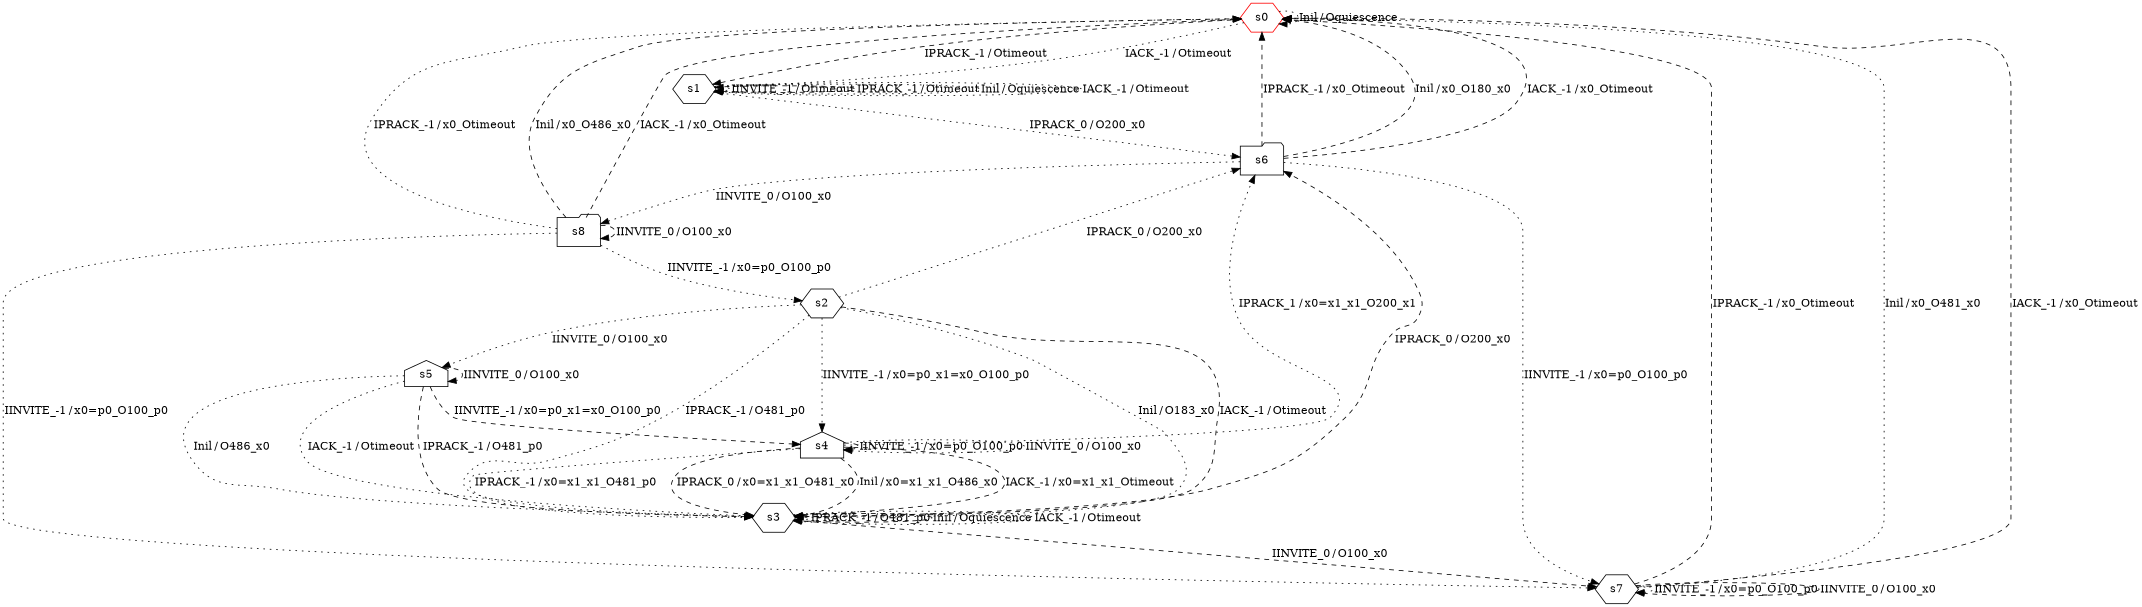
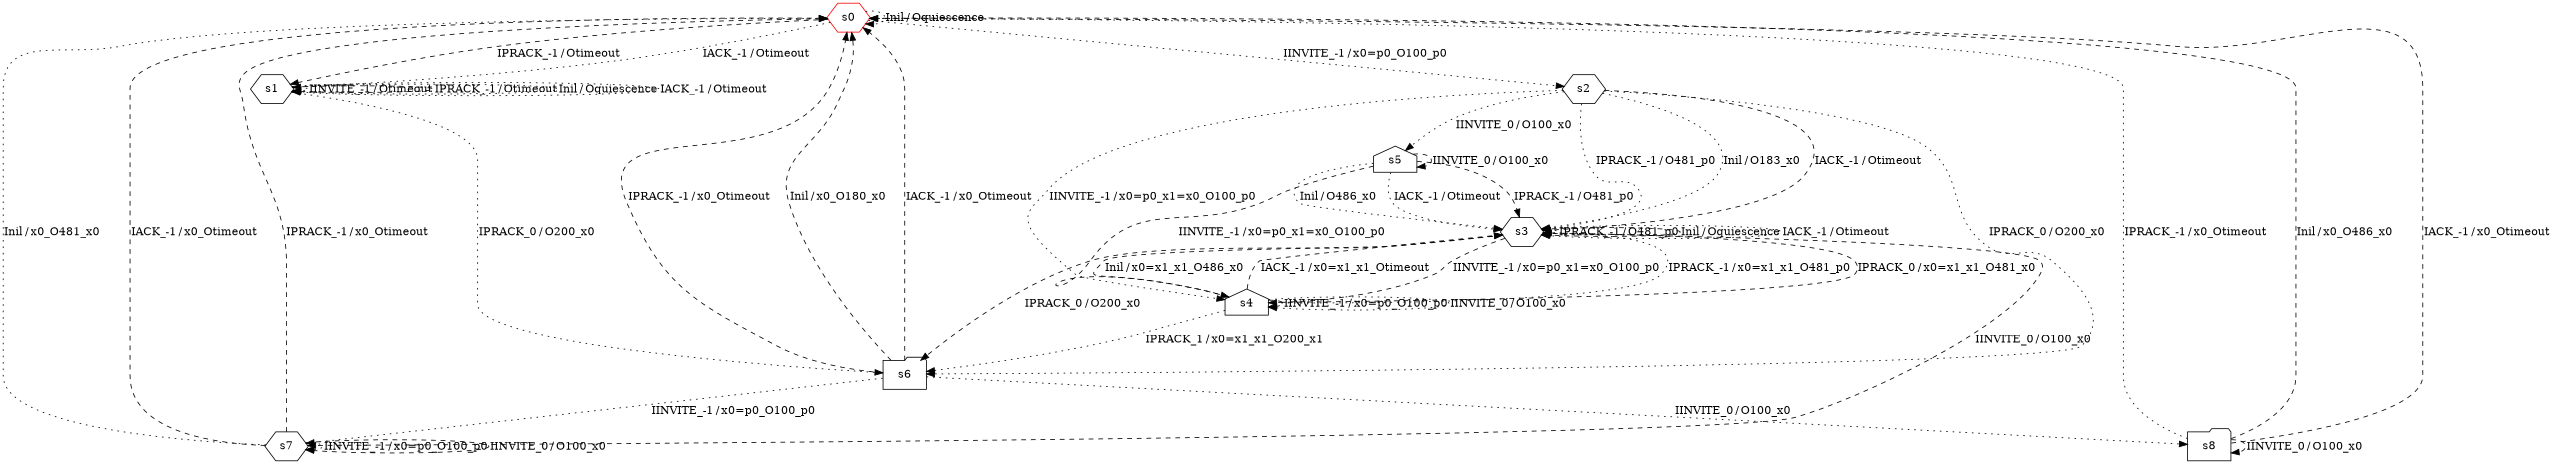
  digraph {
    node [shape=hexagon]
    edge [style=dotted]
    n1 [color=red label=s0]
    n2 [label=s1]
    n3 [label=s2]
    n4 [label=s6 shape=folder]
    n5 [label=s3]
    n6 [label=s4 shape=house]
    n7 [label=s5 shape=house]
    n8 [label=s7]
    n9 [label=s8 shape=folder]
    n1 -> n1 [label=<<table border="0" cellpadding="1" cellspacing="0"><tr><td>Inil</td><td>/</td><td>Oquiescence</td></tr></table>>]
    n1 -> n2 [label=<<table border="0" cellpadding="1" cellspacing="0"><tr><td>IPRACK_-1</td><td>/</td><td>Otimeout</td></tr></table>> style=dashed]
    n1 -> n2 [label=<<table border="0" cellpadding="1" cellspacing="0"><tr><td>IACK_-1</td><td>/</td><td>Otimeout</td></tr></table>>]
-   n9 -> n3 [label=<<table border="0" cellpadding="1" cellspacing="0"><tr><td>IINVITE_-1</td><td>/</td><td>x0=p0_O100_p0</td></tr></table>>]
+   n1 -> n3 [label=<<table border="0" cellpadding="1" cellspacing="0"><tr><td>IINVITE_-1</td><td>/</td><td>x0=p0_O100_p0</td></tr></table>>]
    n2 -> n2 [label=<<table border="0" cellpadding="1" cellspacing="0"><tr><td>IINVITE_-1</td><td>/</td><td>Otimeout</td></tr></table>>]
    n2 -> n2 [label=<<table border="0" cellpadding="1" cellspacing="0"><tr><td>IPRACK_-1</td><td>/</td><td>Otimeout</td></tr></table>> style=dashed]
    n2 -> n2 [label=<<table border="0" cellpadding="1" cellspacing="0"><tr><td>Inil</td><td>/</td><td>Oquiescence</td></tr></table>>]
    n2 -> n2 [label=<<table border="0" cellpadding="1" cellspacing="0"><tr><td>IACK_-1</td><td>/</td><td>Otimeout</td></tr></table>>]
    n2 -> n4 [label=<<table border="0" cellpadding="1" cellspacing="0"><tr><td>IPRACK_0</td><td>/</td><td>O200_x0</td></tr></table>>]
    n3 -> n4 [label=<<table border="0" cellpadding="1" cellspacing="0"><tr><td>IPRACK_0</td><td>/</td><td>O200_x0</td></tr></table>>]
    n3 -> n5 [label=<<table border="0" cellpadding="1" cellspacing="0"><tr><td>IPRACK_-1</td><td>/</td><td>O481_p0</td></tr></table>>]
    n3 -> n5 [label=<<table border="0" cellpadding="1" cellspacing="0"><tr><td>Inil</td><td>/</td><td>O183_x0</td></tr></table>>]
    n3 -> n5 [label=<<table border="0" cellpadding="1" cellspacing="0"><tr><td>IACK_-1</td><td>/</td><td>Otimeout</td></tr></table>> style=dashed]
    n3 -> n6 [label=<<table border="0" cellpadding="1" cellspacing="0"><tr><td>IINVITE_-1</td><td>/</td><td>x0=p0_x1=x0_O100_p0</td></tr></table>>]
    n3 -> n7 [label=<<table border="0" cellpadding="1" cellspacing="0"><tr><td>IINVITE_0</td><td>/</td><td>O100_x0</td></tr></table>>]
    n4 -> n1 [label=<<table border="0" cellpadding="1" cellspacing="0"><tr><td>IPRACK_-1</td><td>/</td><td>x0_Otimeout</td></tr></table>> style=dashed]
    n4 -> n1 [label=<<table border="0" cellpadding="1" cellspacing="0"><tr><td>Inil</td><td>/</td><td>x0_O180_x0</td></tr></table>> style=dashed]
    n4 -> n1 [label=<<table border="0" cellpadding="1" cellspacing="0"><tr><td>IACK_-1</td><td>/</td><td>x0_Otimeout</td></tr></table>> style=dashed]
    n4 -> n8 [label=<<table border="0" cellpadding="1" cellspacing="0"><tr><td>IINVITE_-1</td><td>/</td><td>x0=p0_O100_p0</td></tr></table>>]
    n4 -> n9 [label=<<table border="0" cellpadding="1" cellspacing="0"><tr><td>IINVITE_0</td><td>/</td><td>O100_x0</td></tr></table>>]
    n5 -> n4 [label=<<table border="0" cellpadding="1" cellspacing="0"><tr><td>IPRACK_0</td><td>/</td><td>O200_x0</td></tr></table>> style=dashed]
    n5 -> n5 [label=<<table border="0" cellpadding="1" cellspacing="0"><tr><td>IPRACK_-1</td><td>/</td><td>O481_p0</td></tr></table>>]
    n5 -> n5 [label=<<table border="0" cellpadding="1" cellspacing="0"><tr><td>Inil</td><td>/</td><td>Oquiescence</td></tr></table>> style=dashed]
    n5 -> n5 [label=<<table border="0" cellpadding="1" cellspacing="0"><tr><td>IACK_-1</td><td>/</td><td>Otimeout</td></tr></table>>]
+   n5 -> n6 [label=<<table border="0" cellpadding="1" cellspacing="0"><tr><td>IINVITE_-1</td><td>/</td><td>x0=p0_x1=x0_O100_p0</td></tr></table>> style=dashed]
    n5 -> n8 [label=<<table border="0" cellpadding="1" cellspacing="0"><tr><td>IINVITE_0</td><td>/</td><td>O100_x0</td></tr></table>> style=dashed]
    n6 -> n4 [label=<<table border="0" cellpadding="1" cellspacing="0"><tr><td>IPRACK_1</td><td>/</td><td>x0=x1_x1_O200_x1</td></tr></table>>]
    n6 -> n5 [label=<<table border="0" cellpadding="1" cellspacing="0"><tr><td>IPRACK_-1</td><td>/</td><td>x0=x1_x1_O481_p0</td></tr></table>>]
    n6 -> n5 [label=<<table border="0" cellpadding="1" cellspacing="0"><tr><td>IPRACK_0</td><td>/</td><td>x0=x1_x1_O481_x0</td></tr></table>> style=dashed]
    n6 -> n5 [label=<<table border="0" cellpadding="1" cellspacing="0"><tr><td>Inil</td><td>/</td><td>x0=x1_x1_O486_x0</td></tr></table>> style=dashed]
    n6 -> n5 [label=<<table border="0" cellpadding="1" cellspacing="0"><tr><td>IACK_-1</td><td>/</td><td>x0=x1_x1_Otimeout</td></tr></table>> style=dashed]
    n6 -> n6 [label=<<table border="0" cellpadding="1" cellspacing="0"><tr><td>IINVITE_-1</td><td>/</td><td>x0=p0_O100_p0</td></tr></table>> style=dashed]
    n6 -> n6 [label=<<table border="0" cellpadding="1" cellspacing="0"><tr><td>IINVITE_0</td><td>/</td><td>O100_x0</td></tr></table>>]
    n7 -> n5 [label=<<table border="0" cellpadding="1" cellspacing="0"><tr><td>IPRACK_-1</td><td>/</td><td>O481_p0</td></tr></table>> style=dashed]
    n7 -> n5 [label=<<table border="0" cellpadding="1" cellspacing="0"><tr><td>Inil</td><td>/</td><td>O486_x0</td></tr></table>>]
    n7 -> n5 [label=<<table border="0" cellpadding="1" cellspacing="0"><tr><td>IACK_-1</td><td>/</td><td>Otimeout</td></tr></table>>]
    n7 -> n6 [label=<<table border="0" cellpadding="1" cellspacing="0"><tr><td>IINVITE_-1</td><td>/</td><td>x0=p0_x1=x0_O100_p0</td></tr></table>> style=dashed]
    n7 -> n7 [label=<<table border="0" cellpadding="1" cellspacing="0"><tr><td>IINVITE_0</td><td>/</td><td>O100_x0</td></tr></table>> style=dashed]
    n8 -> n1 [label=<<table border="0" cellpadding="1" cellspacing="0"><tr><td>IPRACK_-1</td><td>/</td><td>x0_Otimeout</td></tr></table>> style=dashed]
    n8 -> n1 [label=<<table border="0" cellpadding="1" cellspacing="0"><tr><td>Inil</td><td>/</td><td>x0_O481_x0</td></tr></table>>]
    n8 -> n1 [label=<<table border="0" cellpadding="1" cellspacing="0"><tr><td>IACK_-1</td><td>/</td><td>x0_Otimeout</td></tr></table>> style=dashed]
    n8 -> n8 [label=<<table border="0" cellpadding="1" cellspacing="0"><tr><td>IINVITE_-1</td><td>/</td><td>x0=p0_O100_p0</td></tr></table>>]
    n8 -> n8 [label=<<table border="0" cellpadding="1" cellspacing="0"><tr><td>IINVITE_0</td><td>/</td><td>O100_x0</td></tr></table>> style=dashed]
    n9 -> n1 [label=<<table border="0" cellpadding="1" cellspacing="0"><tr><td>IPRACK_-1</td><td>/</td><td>x0_Otimeout</td></tr></table>>]
    n9 -> n1 [label=<<table border="0" cellpadding="1" cellspacing="0"><tr><td>Inil</td><td>/</td><td>x0_O486_x0</td></tr></table>> style=dashed]
    n9 -> n1 [label=<<table border="0" cellpadding="1" cellspacing="0"><tr><td>IACK_-1</td><td>/</td><td>x0_Otimeout</td></tr></table>> style=dashed]
-   n9 -> n8 [label=<<table border="0" cellpadding="1" cellspacing="0"><tr><td>IINVITE_-1</td><td>/</td><td>x0=p0_O100_p0</td></tr></table>>]
    n9 -> n9 [label=<<table border="0" cellpadding="1" cellspacing="0"><tr><td>IINVITE_0</td><td>/</td><td>O100_x0</td></tr></table>> style=dashed]
  }
